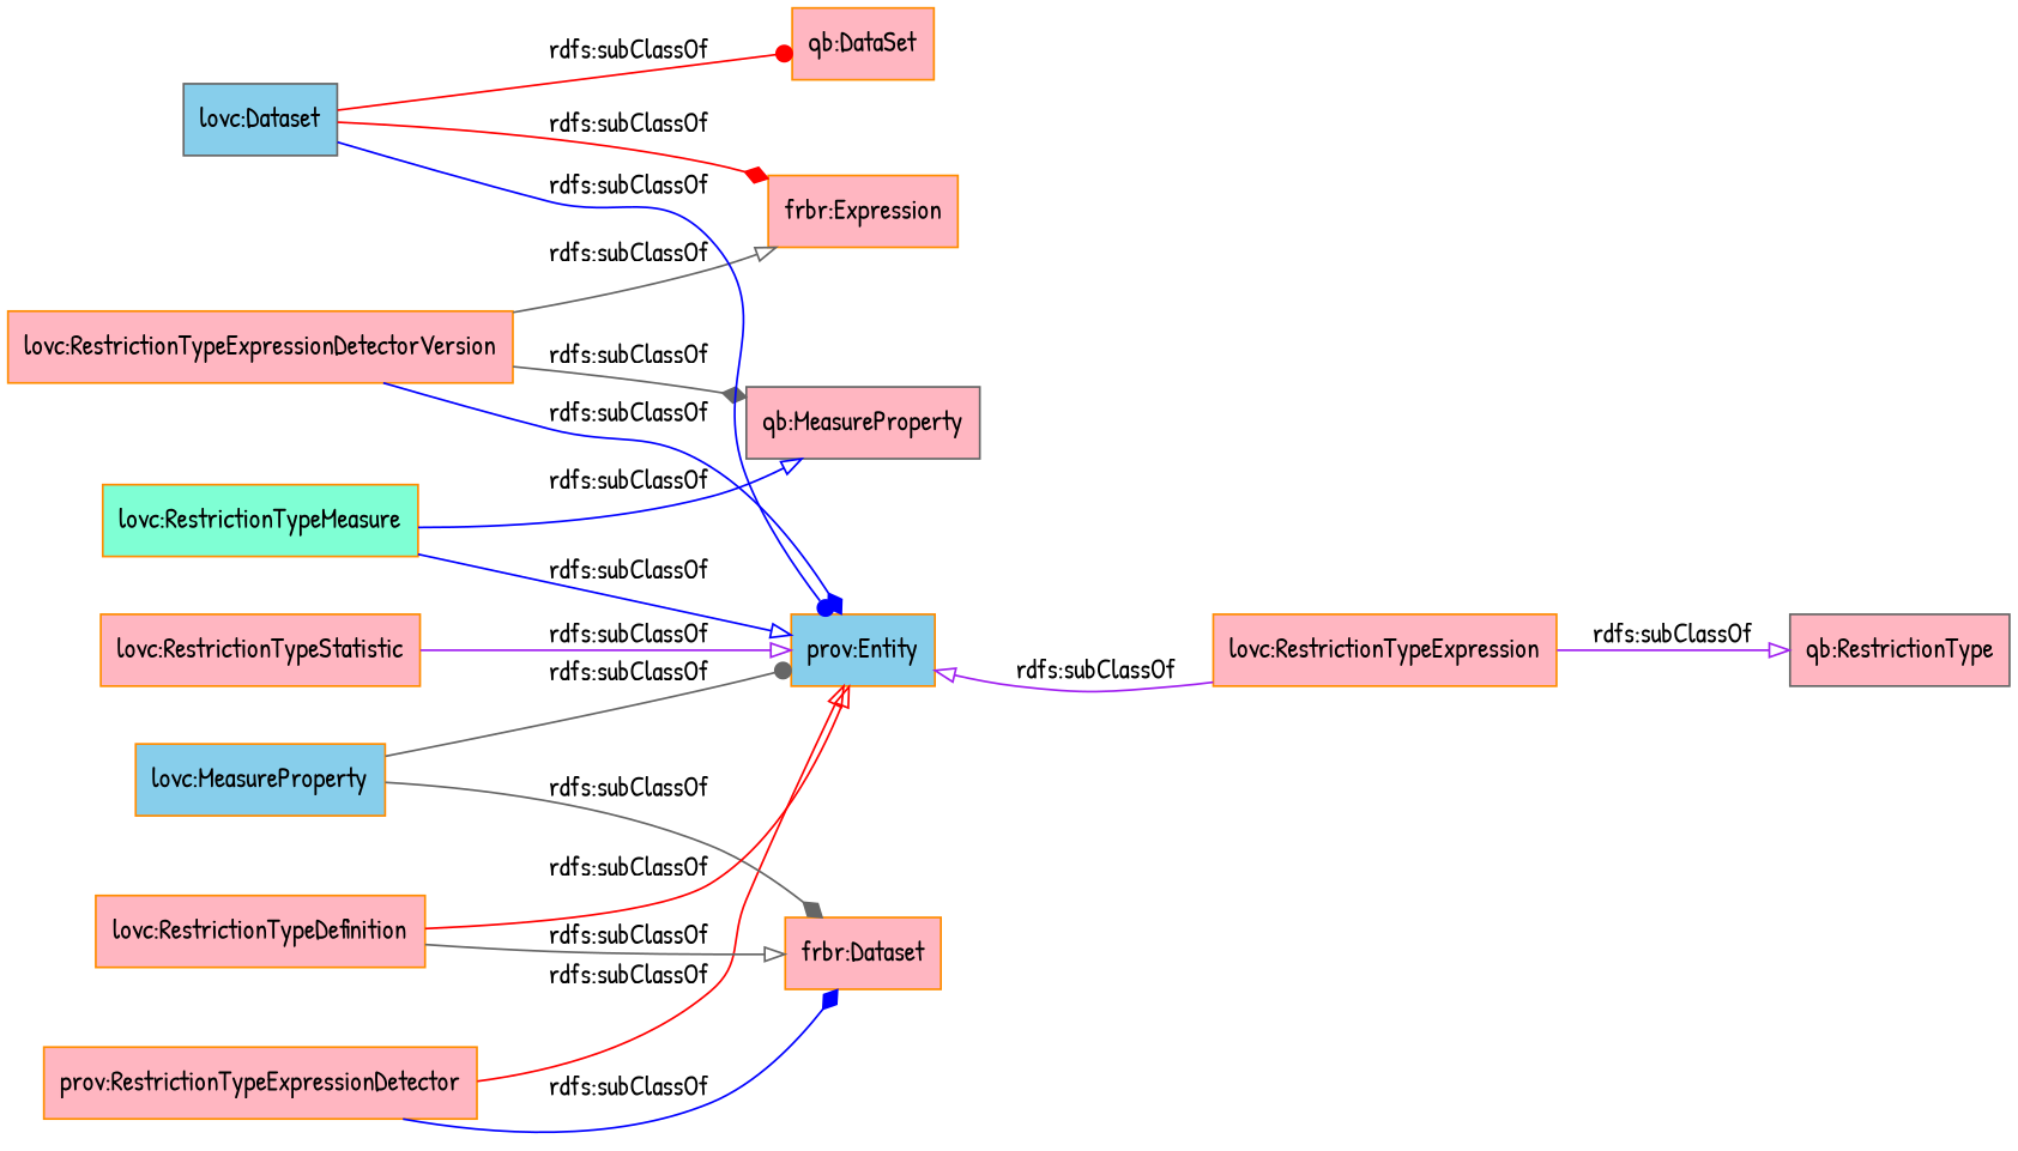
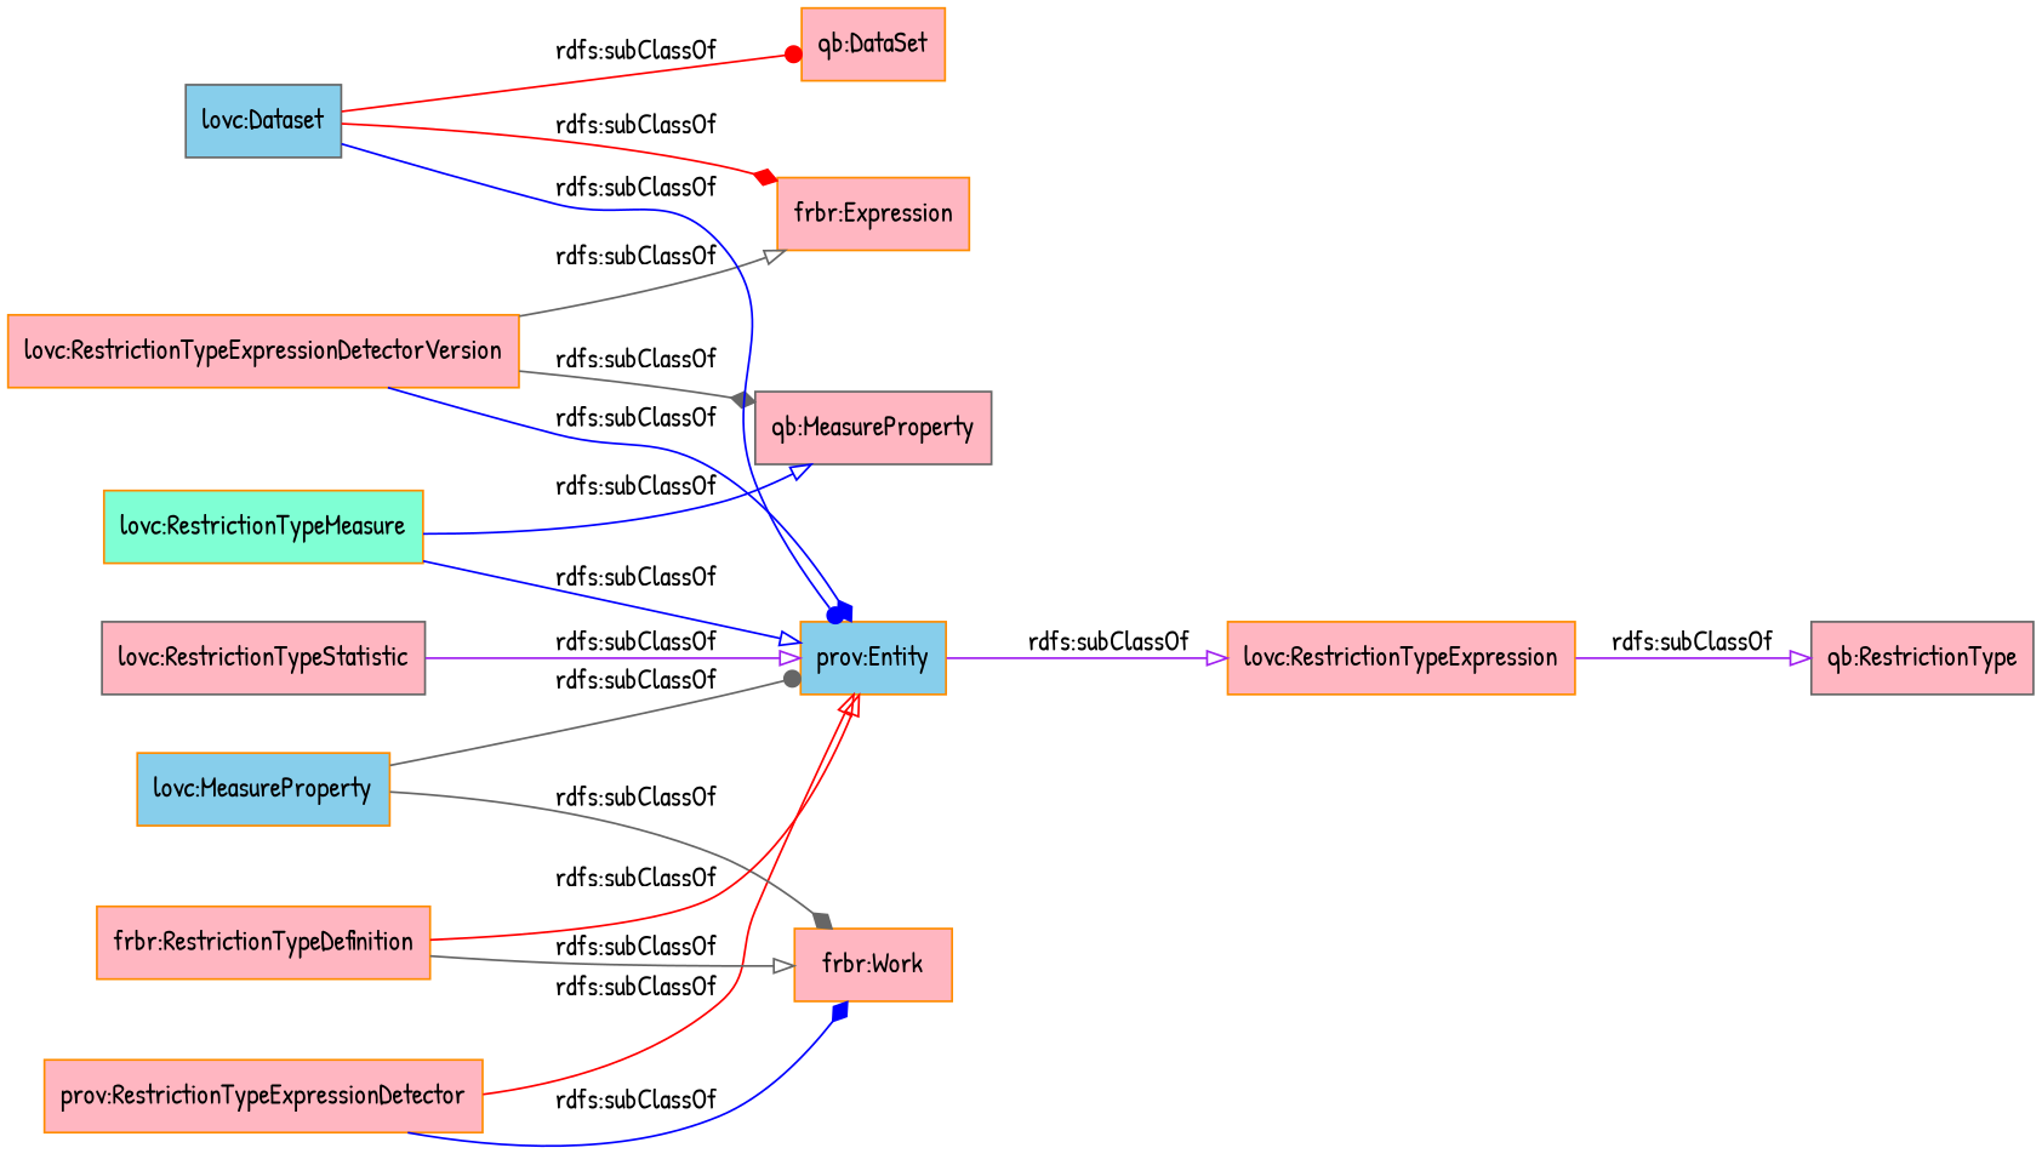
  digraph {
    fontname="Patrick Hand"
    rankdir=LR
    node [color=darkorange fillcolor=lightpink fontname="Patrick Hand" shape=rectangle style=filled]
    edge [arrowhead=onormal color=blue fontname="Patrick Hand"]
    n1 [label="prov:RestrictionTypeExpressionDetector"]
    "prov:Entity" [fillcolor=skyblue]
-   "frbr:Work" [label="frbr:Dataset"]
+   "frbr:Work"
    "lovc:RestrictionTypeExpressionDetectorVersion"
    "frbr:Expression"
    "qb:MeasureProperty" [color=gray40]
    n7 [fillcolor=skyblue label="lovc:MeasureProperty"]
    "lovc:Dataset" [color=gray40 fillcolor=skyblue]
    "qb:DataSet"
    "lovc:RestrictionTypeMeasure" [fillcolor=aquamarine]
    "lovc:RestrictionTypeExpression"
    n12 [color=gray40 label="qb:RestrictionType"]
-   "lovc:RestrictionTypeDefinition"
-   "lovc:RestrictionTypeStatistic"
+   "lovc:RestrictionTypeDefinition" [label="frbr:RestrictionTypeDefinition"]
+   "lovc:RestrictionTypeStatistic" [color=gray40]
    n1 -> "prov:Entity" [color=red label="rdfs:subClassOf"]
    n1 -> "frbr:Work" [arrowhead=diamond label="rdfs:subClassOf"]
    "lovc:RestrictionTypeExpressionDetectorVersion" -> "prov:Entity" [arrowhead=diamond label="rdfs:subClassOf"]
    "lovc:RestrictionTypeExpressionDetectorVersion" -> "frbr:Expression" [color=gray40 label="rdfs:subClassOf"]
    "lovc:RestrictionTypeExpressionDetectorVersion" -> "qb:MeasureProperty" [arrowhead=diamond color=gray40 label="rdfs:subClassOf"]
    n7 -> "prov:Entity" [arrowhead=dot color=gray40 label="rdfs:subClassOf"]
    n7 -> "frbr:Work" [arrowhead=diamond color=gray40 label="rdfs:subClassOf"]
    "lovc:Dataset" -> "prov:Entity" [arrowhead=dot label="rdfs:subClassOf"]
    "lovc:Dataset" -> "frbr:Expression" [arrowhead=diamond color=red label="rdfs:subClassOf"]
    "lovc:Dataset" -> "qb:DataSet" [arrowhead=dot color=red label="rdfs:subClassOf"]
    "lovc:RestrictionTypeMeasure" -> "prov:Entity" [label="rdfs:subClassOf"]
    "lovc:RestrictionTypeMeasure" -> "qb:MeasureProperty" [label="rdfs:subClassOf"]
-   "lovc:RestrictionTypeExpression" -> "prov:Entity" [color=purple label="rdfs:subClassOf"]
+   "prov:Entity" -> "lovc:RestrictionTypeExpression" [color=purple label="rdfs:subClassOf"]
    "lovc:RestrictionTypeExpression" -> n12 [color=purple label="rdfs:subClassOf"]
    "lovc:RestrictionTypeDefinition" -> "prov:Entity" [color=red label="rdfs:subClassOf"]
    "lovc:RestrictionTypeDefinition" -> "frbr:Work" [color=gray40 label="rdfs:subClassOf"]
    "lovc:RestrictionTypeStatistic" -> "prov:Entity" [color=purple label="rdfs:subClassOf"]
  }
